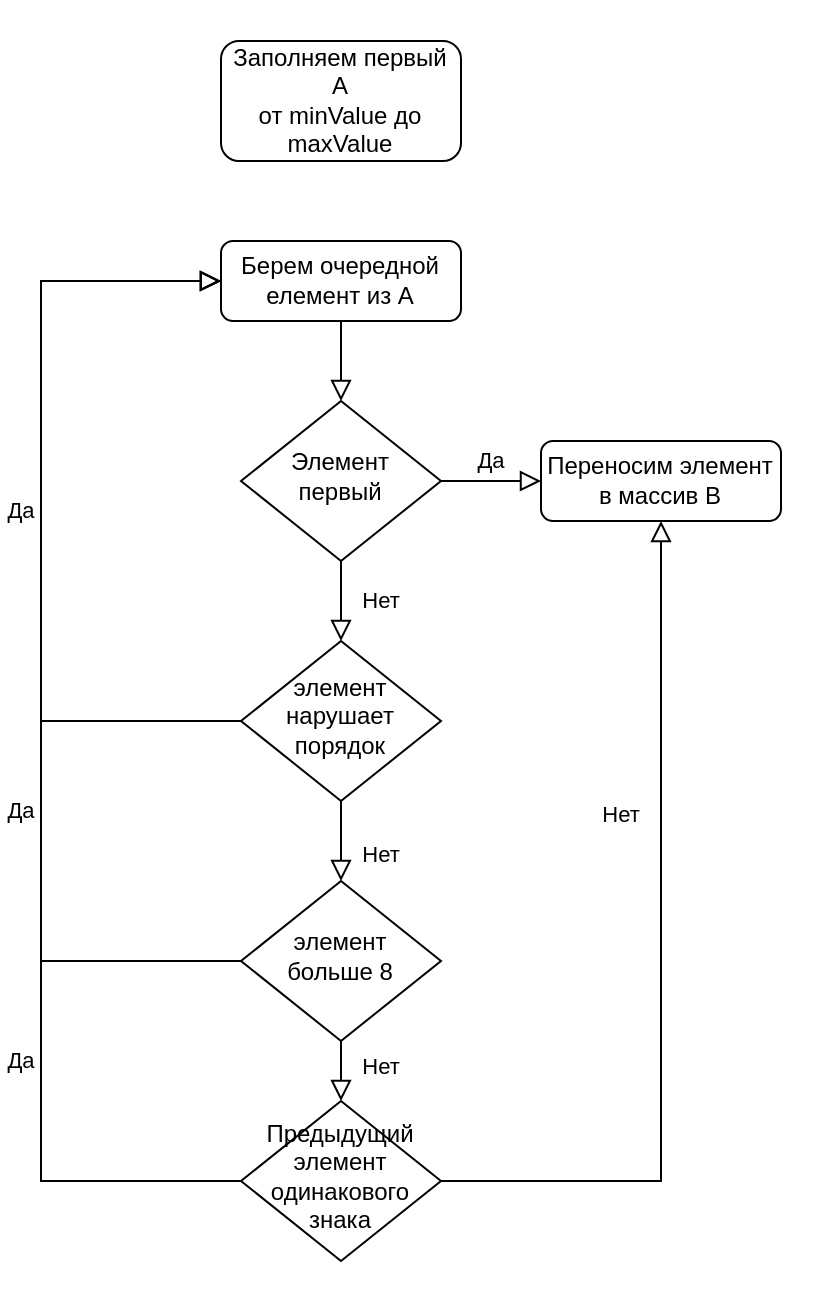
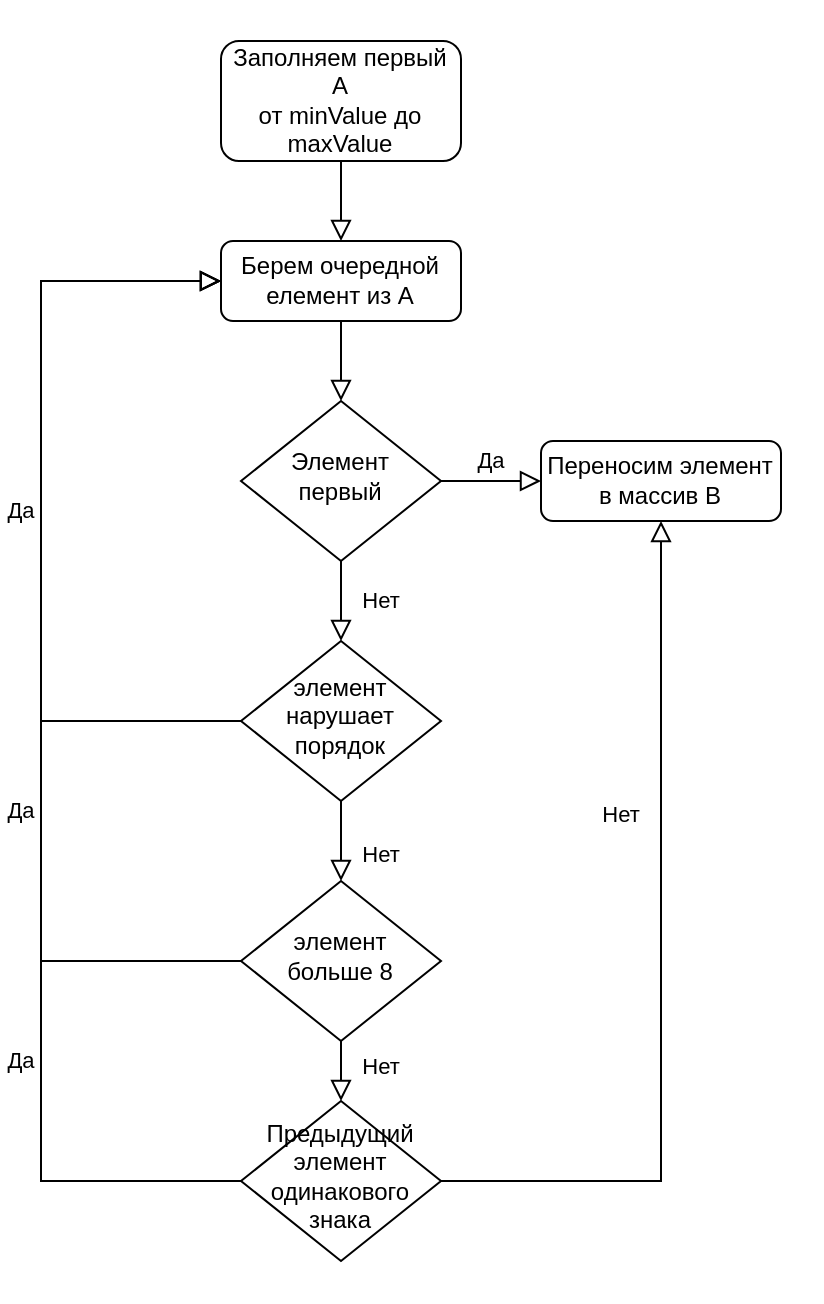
  <mxCell id="0" />
  <mxCell id="1" parent="0" />
+ <mxCell id="2" value="" style="rounded=0;html=1;jettySize=auto;orthogonalLoop=1;fontSize=11;endArrow=block;endFill=0;endSize=8;strokeWidth=1;shadow=0;labelBackgroundColor=none;edgeStyle=orthogonalEdgeStyle;" parent="1" source="3" target="10" edge="1"><mxGeometry relative="1" as="geometry"><mxPoint x="170" y="120" as="targetPoint" /></mxGeometry></mxCell>
  <mxCell id="3" value="Заполняем первый A&lt;br&gt;от minValue до maxValue" style="rounded=1;whiteSpace=wrap;html=1;fontSize=12;glass=0;strokeWidth=1;shadow=0;" parent="1" vertex="1"><mxGeometry x="110" y="20" width="120" height="60" as="geometry" /></mxCell>
  <mxCell id="4" value="Нет" style="rounded=0;html=1;jettySize=auto;orthogonalLoop=1;fontSize=11;endArrow=block;endFill=0;endSize=8;strokeWidth=1;shadow=0;labelBackgroundColor=none;edgeStyle=orthogonalEdgeStyle;" parent="1" source="6" target="9" edge="1"><mxGeometry y="20" relative="1" as="geometry"><mxPoint as="offset" /></mxGeometry></mxCell>
  <mxCell id="5" value="Да" style="edgeStyle=orthogonalEdgeStyle;rounded=0;html=1;jettySize=auto;orthogonalLoop=1;fontSize=11;endArrow=block;endFill=0;endSize=8;strokeWidth=1;shadow=0;labelBackgroundColor=none;" parent="1" source="6" target="7" edge="1"><mxGeometry y="10" relative="1" as="geometry"><mxPoint as="offset" /></mxGeometry></mxCell>
  <mxCell id="6" value="Элемент первый" style="rhombus;whiteSpace=wrap;html=1;shadow=0;fontFamily=Helvetica;fontSize=12;align=center;strokeWidth=1;spacing=6;spacingTop=-4;" parent="1" vertex="1"><mxGeometry x="120" y="200" width="100" height="80" as="geometry" /></mxCell>
  <mxCell id="7" value="Переносим элемент в массив B" style="rounded=1;whiteSpace=wrap;html=1;fontSize=12;glass=0;strokeWidth=1;shadow=0;" parent="1" vertex="1"><mxGeometry x="270" y="220" width="120" height="40" as="geometry" /></mxCell>
  <mxCell id="8" value="Да" style="edgeStyle=orthogonalEdgeStyle;rounded=0;html=1;jettySize=auto;orthogonalLoop=1;fontSize=11;endArrow=block;endFill=0;endSize=8;strokeWidth=1;shadow=0;labelBackgroundColor=none;" parent="1" source="9" target="10" edge="1"><mxGeometry y="10" relative="1" as="geometry"><mxPoint as="offset" /><mxPoint x="60" y="190" as="targetPoint" /><Array as="points"><mxPoint x="20" y="360" /><mxPoint x="20" y="140" /></Array></mxGeometry></mxCell>
  <mxCell id="9" value="элемент нарушает порядок" style="rhombus;whiteSpace=wrap;html=1;shadow=0;fontFamily=Helvetica;fontSize=12;align=center;strokeWidth=1;spacing=6;spacingTop=-4;" parent="1" vertex="1"><mxGeometry x="120" y="320" width="100" height="80" as="geometry" /></mxCell>
  <mxCell id="10" value="Берем очередной елемент из A" style="rounded=1;whiteSpace=wrap;html=1;fontSize=12;glass=0;strokeWidth=1;shadow=0;" parent="1" vertex="1"><mxGeometry x="110" y="120" width="120" height="40" as="geometry" /></mxCell>
  <mxCell id="11" value="" style="rounded=0;html=1;jettySize=auto;orthogonalLoop=1;fontSize=11;endArrow=block;endFill=0;endSize=8;strokeWidth=1;shadow=0;labelBackgroundColor=none;edgeStyle=orthogonalEdgeStyle;" parent="1" source="10" target="6" edge="1"><mxGeometry relative="1" as="geometry"><mxPoint x="180" y="100" as="sourcePoint" /><mxPoint x="180" y="130" as="targetPoint" /></mxGeometry></mxCell>
  <mxCell id="12" value="элемент больше 8" style="rhombus;whiteSpace=wrap;html=1;shadow=0;fontFamily=Helvetica;fontSize=12;align=center;strokeWidth=1;spacing=6;spacingTop=-4;" parent="1" vertex="1"><mxGeometry x="120" y="440" width="100" height="80" as="geometry" /></mxCell>
  <mxCell id="13" value="Нет" style="rounded=0;html=1;jettySize=auto;orthogonalLoop=1;fontSize=11;endArrow=block;endFill=0;endSize=8;strokeWidth=1;shadow=0;labelBackgroundColor=none;edgeStyle=orthogonalEdgeStyle;" parent="1" source="9" target="12" edge="1"><mxGeometry x="0.333" y="20" relative="1" as="geometry"><mxPoint as="offset" /><mxPoint x="410" y="370" as="targetPoint" /></mxGeometry></mxCell>
  <mxCell id="14" value="Нет" style="rounded=0;html=1;jettySize=auto;orthogonalLoop=1;fontSize=11;endArrow=block;endFill=0;endSize=8;strokeWidth=1;shadow=0;labelBackgroundColor=none;edgeStyle=orthogonalEdgeStyle;" parent="1" source="12" target="16" edge="1"><mxGeometry x="0.333" y="20" relative="1" as="geometry"><mxPoint as="offset" /><mxPoint x="180" y="410" as="sourcePoint" /><mxPoint x="370" y="430" as="targetPoint" /></mxGeometry></mxCell>
  <mxCell id="15" value="Да" style="rounded=0;html=1;jettySize=auto;orthogonalLoop=1;fontSize=11;endArrow=block;endFill=0;endSize=8;strokeWidth=1;shadow=0;labelBackgroundColor=none;edgeStyle=orthogonalEdgeStyle;exitX=0;exitY=0.5;exitDx=0;exitDy=0;" parent="1" source="12" target="10" edge="1"><mxGeometry x="-0.339" y="10" relative="1" as="geometry"><mxPoint as="offset" /><mxPoint x="230" y="490" as="sourcePoint" /><mxPoint x="-20" y="110" as="targetPoint" /><Array as="points"><mxPoint x="20" y="480" /><mxPoint x="20" y="140" /></Array></mxGeometry></mxCell>
  <mxCell id="16" value="Предыдущий элемент одинакового знака" style="rhombus;whiteSpace=wrap;html=1;shadow=0;fontFamily=Helvetica;fontSize=12;align=center;strokeWidth=1;spacing=6;spacingTop=-4;" parent="1" vertex="1"><mxGeometry x="120" y="550" width="100" height="80" as="geometry" /></mxCell>
  <mxCell id="17" value="Да" style="rounded=0;html=1;jettySize=auto;orthogonalLoop=1;fontSize=11;endArrow=block;endFill=0;endSize=8;strokeWidth=1;shadow=0;labelBackgroundColor=none;edgeStyle=orthogonalEdgeStyle;" parent="1" source="16" target="10" edge="1"><mxGeometry x="-0.5" y="10" relative="1" as="geometry"><mxPoint as="offset" /><mxPoint x="120" y="590" as="sourcePoint" /><mxPoint x="110" y="250" as="targetPoint" /><Array as="points"><mxPoint x="20" y="590" /><mxPoint x="20" y="140" /></Array></mxGeometry></mxCell>
  <mxCell id="18" value="Нет" style="rounded=0;html=1;jettySize=auto;orthogonalLoop=1;fontSize=11;endArrow=block;endFill=0;endSize=8;strokeWidth=1;shadow=0;labelBackgroundColor=none;edgeStyle=orthogonalEdgeStyle;" parent="1" source="16" target="7" edge="1"><mxGeometry x="0.333" y="20" relative="1" as="geometry"><mxPoint as="offset" /><mxPoint x="180" y="530" as="sourcePoint" /><mxPoint x="350" y="550" as="targetPoint" /></mxGeometry></mxCell>
